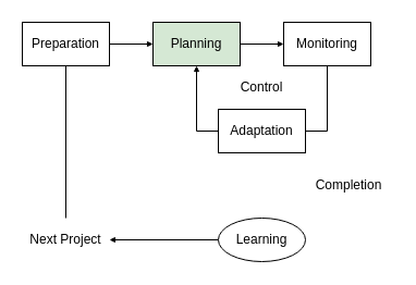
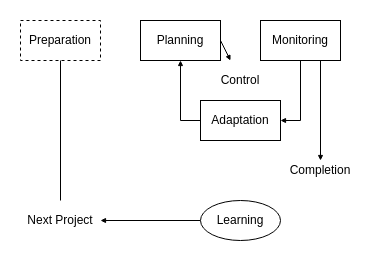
  <mxCell id="0" />
  <mxCell id="1" parent="0" />
- <mxCell id="2" style="edgeStyle=none;html=1;exitX=1;exitY=0.5;exitDx=0;exitDy=0;entryX=0;entryY=0.5;entryDx=0;entryDy=0;endArrow=block;endFill=1;startSize=3;endSize=3;" edge="1" parent="1" source="3" target="5"><mxGeometry relative="1" as="geometry" /></mxCell>
- <mxCell id="3" value="Preparation" style="rounded=0;whiteSpace=wrap;html=1;" vertex="1" parent="1"><mxGeometry x="20" y="20" width="80" height="40" as="geometry" /></mxCell>
- <mxCell id="4" style="edgeStyle=none;html=1;exitX=1;exitY=0.5;exitDx=0;exitDy=0;entryX=0;entryY=0.5;entryDx=0;entryDy=0;endArrow=block;endFill=1;startSize=3;endSize=3;" edge="1" parent="1" source="5" target="8"><mxGeometry relative="1" as="geometry" /></mxCell>
- <mxCell id="5" value="Planning" style="rounded=0;whiteSpace=wrap;html=1;fillColor=#d5e8d4;" vertex="1" parent="1"><mxGeometry x="140" y="20" width="80" height="40" as="geometry" /></mxCell>
- <mxCell id="6" style="edgeStyle=none;html=1;exitX=0.5;exitY=1;exitDx=0;exitDy=0;entryX=1;entryY=0.5;entryDx=0;entryDy=0;endArrow=none;endFill=1;startSize=3;endSize=3;rounded=0;" edge="1" parent="1" source="8" target="10"><mxGeometry relative="1" as="geometry"><Array as="points"><mxPoint x="300" y="120" /></Array></mxGeometry></mxCell>
+ <mxCell id="3" value="Preparation" style="rounded=0;whiteSpace=wrap;html=1;dashed=1;" vertex="1" parent="1"><mxGeometry x="20" y="20" width="80" height="40" as="geometry" /></mxCell>
+ <mxCell id="4" style="edgeStyle=none;html=1;exitX=1;exitY=0.5;exitDx=0;exitDy=0;endArrow=block;endFill=1;startSize=3;endSize=3;" edge="1" parent="1" source="5" target="11"><mxGeometry relative="1" as="geometry" /></mxCell>
+ <mxCell id="5" value="Planning" style="rounded=0;whiteSpace=wrap;html=1;" vertex="1" parent="1"><mxGeometry x="140" y="20" width="80" height="40" as="geometry" /></mxCell>
+ <mxCell id="6" style="edgeStyle=none;html=1;exitX=0.5;exitY=1;exitDx=0;exitDy=0;entryX=1;entryY=0.5;entryDx=0;entryDy=0;endArrow=block;endFill=1;startSize=3;endSize=3;rounded=0;" edge="1" parent="1" source="8" target="10"><mxGeometry relative="1" as="geometry"><Array as="points"><mxPoint x="300" y="120" /></Array></mxGeometry></mxCell>
+ <mxCell id="7" style="edgeStyle=none;html=1;exitX=0.75;exitY=1;exitDx=0;exitDy=0;entryX=0.5;entryY=0;entryDx=0;entryDy=0;endArrow=block;endFill=1;startSize=3;endSize=3;" edge="1" parent="1" source="8" target="12"><mxGeometry relative="1" as="geometry" /></mxCell>
  <mxCell id="8" value="Monitoring" style="rounded=0;whiteSpace=wrap;html=1;" vertex="1" parent="1"><mxGeometry x="260" y="20" width="80" height="40" as="geometry" /></mxCell>
  <mxCell id="9" style="edgeStyle=none;html=1;exitX=0;exitY=0.5;exitDx=0;exitDy=0;entryX=0.5;entryY=1;entryDx=0;entryDy=0;endArrow=block;endFill=1;startSize=3;endSize=3;rounded=0;" edge="1" parent="1" source="10" target="5"><mxGeometry relative="1" as="geometry"><Array as="points"><mxPoint x="180" y="120" /></Array></mxGeometry></mxCell>
  <mxCell id="10" value="Adaptation" style="rounded=0;whiteSpace=wrap;html=1;" vertex="1" parent="1"><mxGeometry x="200" y="100" width="80" height="40" as="geometry" /></mxCell>
  <mxCell id="11" value="Control" style="rounded=0;whiteSpace=wrap;html=1;strokeColor=none;fillColor=none;" vertex="1" parent="1"><mxGeometry x="200" y="60" width="80" height="40" as="geometry" /></mxCell>
  <mxCell id="12" value="Completion" style="rounded=0;whiteSpace=wrap;html=1;strokeColor=none;fillColor=none;" vertex="1" parent="1"><mxGeometry x="280" y="160" width="80" height="20" as="geometry" /></mxCell>
  <mxCell id="13" style="edgeStyle=none;rounded=0;html=1;exitX=0;exitY=0.5;exitDx=0;exitDy=0;entryX=1;entryY=0.5;entryDx=0;entryDy=0;endArrow=block;endFill=1;startSize=3;endSize=3;" edge="1" parent="1" source="14" target="16"><mxGeometry relative="1" as="geometry" /></mxCell>
  <mxCell id="14" value="Learning" style="ellipse;whiteSpace=wrap;html=1;" vertex="1" parent="1"><mxGeometry x="200" y="200" width="80" height="40" as="geometry" /></mxCell>
  <mxCell id="15" style="edgeStyle=none;html=1;exitX=0.5;exitY=0;exitDx=0;exitDy=0;entryX=0.5;entryY=1;entryDx=0;entryDy=0;endArrow=none;endFill=1;startSize=3;endSize=3;" edge="1" parent="1" source="16" target="3"><mxGeometry relative="1" as="geometry" /></mxCell>
  <mxCell id="16" value="Next Project" style="rounded=0;whiteSpace=wrap;html=1;strokeColor=none;fillColor=none;" vertex="1" parent="1"><mxGeometry x="20" y="200" width="80" height="40" as="geometry" /></mxCell>
